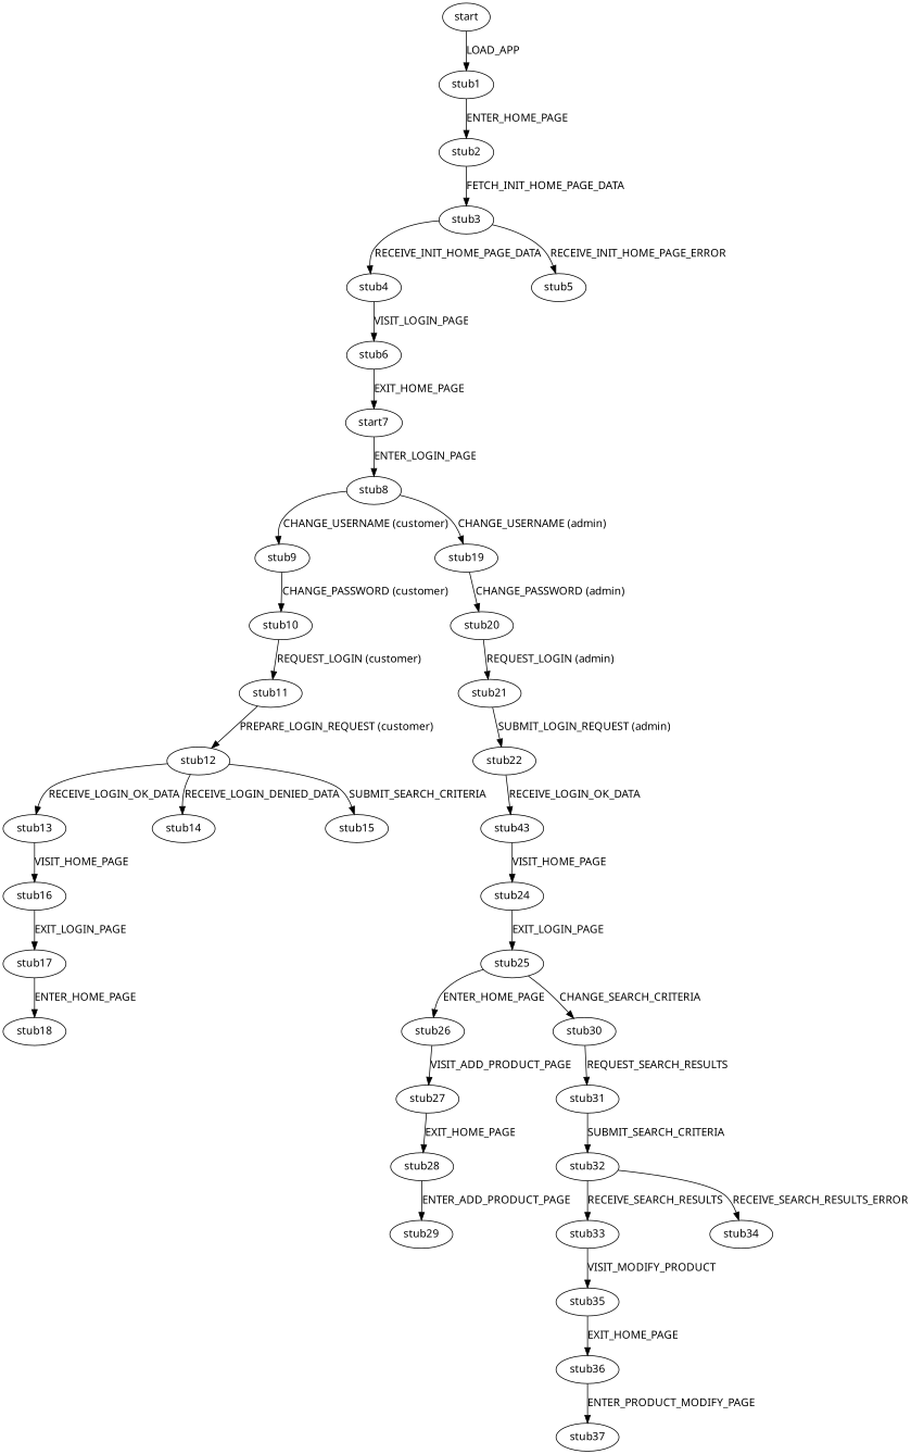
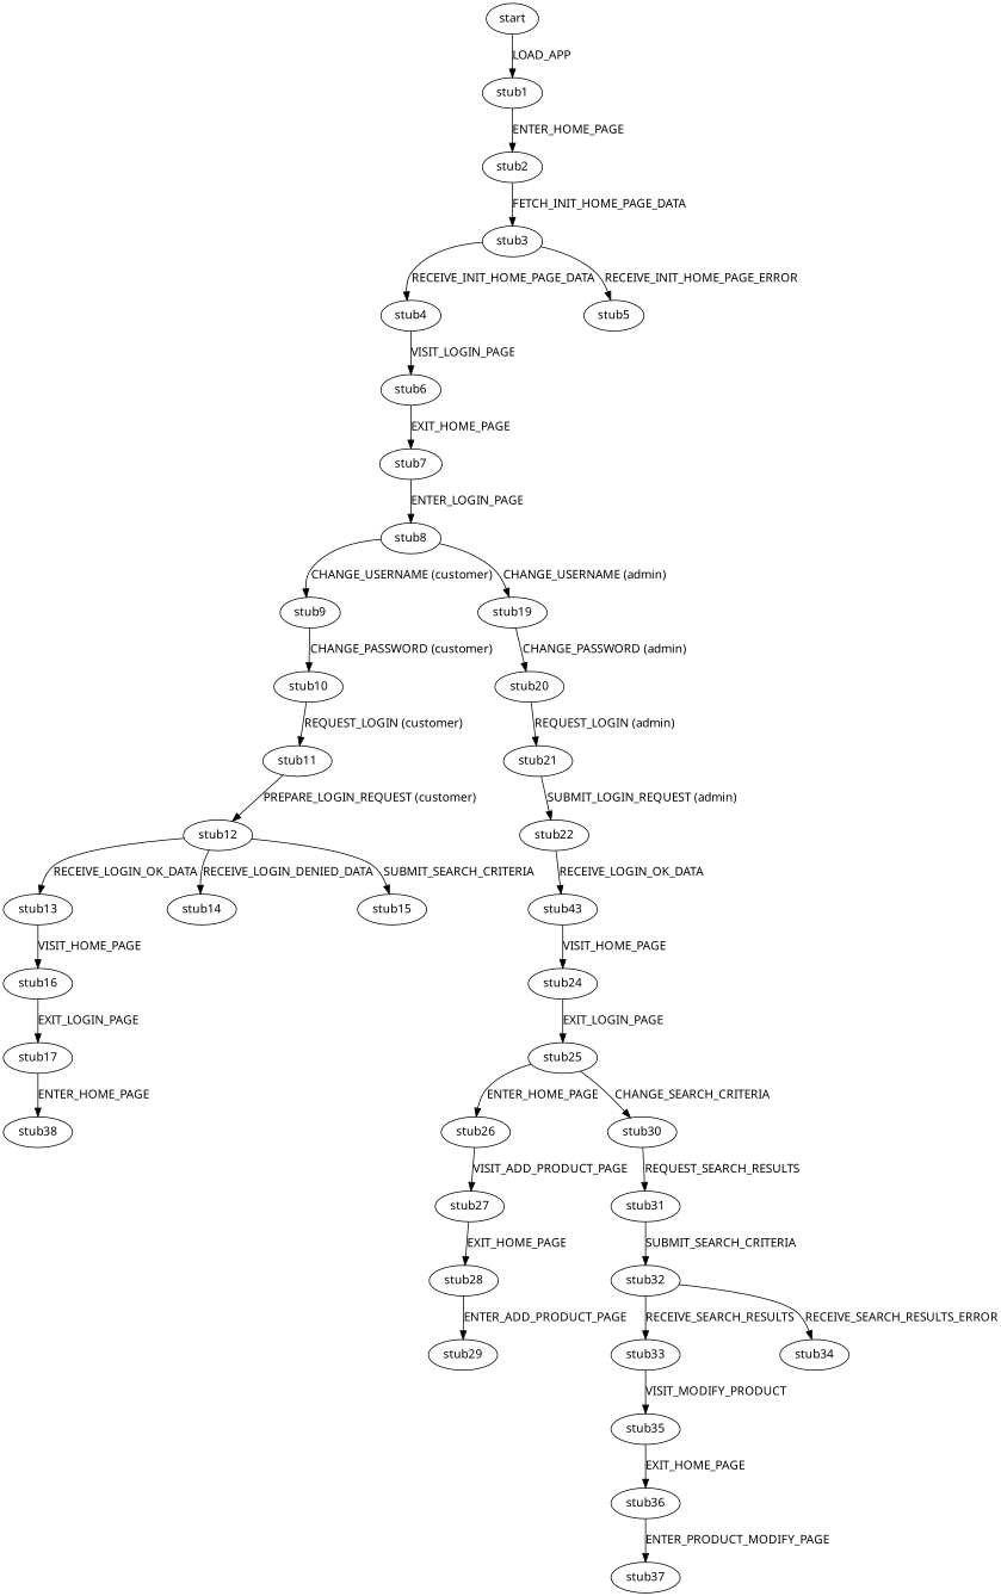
  digraph {
    fontname="Noto Sans"
    node [fontname="Noto Sans"]
    edge [fontname="Noto Sans"]
    start
    stub1
    stub2
    stub3
    stub4
    stub5
    stub6
-   stub7 [label=start7]
+   stub7
    stub8
    stub9
    stub19
    stub10
    stub20
    stub11
    stub12
    stub13
    stub14
    stub15
    stub16
    stub17
-   stub18
+   stub18 [label=stub38]
    stub21
    stub22
    n24 [label=stub43]
    stub24
    stub25
    stub26
    stub30
    stub27
    stub31
    stub28
    stub29
    stub32
    stub33
    stub34
    stub35
    stub36
    stub37
    start -> stub1 [label=LOAD_APP]
    stub1 -> stub2 [label=ENTER_HOME_PAGE]
    stub2 -> stub3 [label=FETCH_INIT_HOME_PAGE_DATA]
    stub3 -> stub4 [label=RECEIVE_INIT_HOME_PAGE_DATA]
    stub3 -> stub5 [label=RECEIVE_INIT_HOME_PAGE_ERROR]
    stub4 -> stub6 [label=VISIT_LOGIN_PAGE]
    stub6 -> stub7 [label=EXIT_HOME_PAGE]
    stub7 -> stub8 [label=ENTER_LOGIN_PAGE]
    stub8 -> stub9 [label="CHANGE_USERNAME (customer)"]
    stub8 -> stub19 [label="CHANGE_USERNAME (admin)"]
    stub9 -> stub10 [label="CHANGE_PASSWORD (customer)"]
    stub19 -> stub20 [label="CHANGE_PASSWORD (admin)"]
    stub10 -> stub11 [label="REQUEST_LOGIN (customer)"]
    stub20 -> stub21 [label="REQUEST_LOGIN (admin)"]
    stub11 -> stub12 [label="PREPARE_LOGIN_REQUEST (customer)"]
    stub12 -> stub13 [label=RECEIVE_LOGIN_OK_DATA]
    stub12 -> stub14 [label=RECEIVE_LOGIN_DENIED_DATA]
    stub12 -> stub15 [label=SUBMIT_SEARCH_CRITERIA]
    stub13 -> stub16 [label=VISIT_HOME_PAGE]
    stub16 -> stub17 [label=EXIT_LOGIN_PAGE]
    stub17 -> stub18 [label=ENTER_HOME_PAGE]
    stub21 -> stub22 [label="SUBMIT_LOGIN_REQUEST (admin)"]
    stub22 -> n24 [label=RECEIVE_LOGIN_OK_DATA]
    n24 -> stub24 [label=VISIT_HOME_PAGE]
    stub24 -> stub25 [label=EXIT_LOGIN_PAGE]
    stub25 -> stub26 [label=ENTER_HOME_PAGE]
    stub25 -> stub30 [label=CHANGE_SEARCH_CRITERIA]
    stub26 -> stub27 [label=VISIT_ADD_PRODUCT_PAGE]
    stub30 -> stub31 [label=REQUEST_SEARCH_RESULTS]
    stub27 -> stub28 [label=EXIT_HOME_PAGE]
    stub31 -> stub32 [label=SUBMIT_SEARCH_CRITERIA]
    stub28 -> stub29 [label=ENTER_ADD_PRODUCT_PAGE]
    stub32 -> stub33 [label=RECEIVE_SEARCH_RESULTS]
    stub32 -> stub34 [label=RECEIVE_SEARCH_RESULTS_ERROR]
    stub33 -> stub35 [label=VISIT_MODIFY_PRODUCT]
    stub35 -> stub36 [label=EXIT_HOME_PAGE]
    stub36 -> stub37 [label=ENTER_PRODUCT_MODIFY_PAGE]
  }
